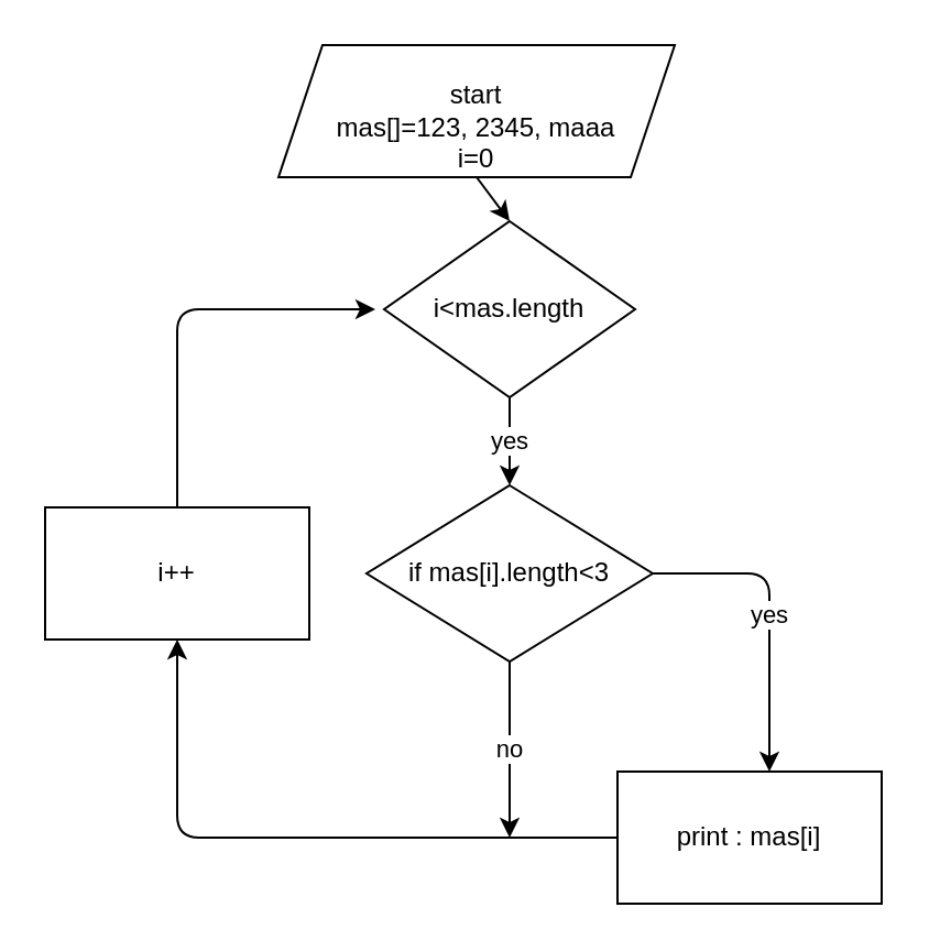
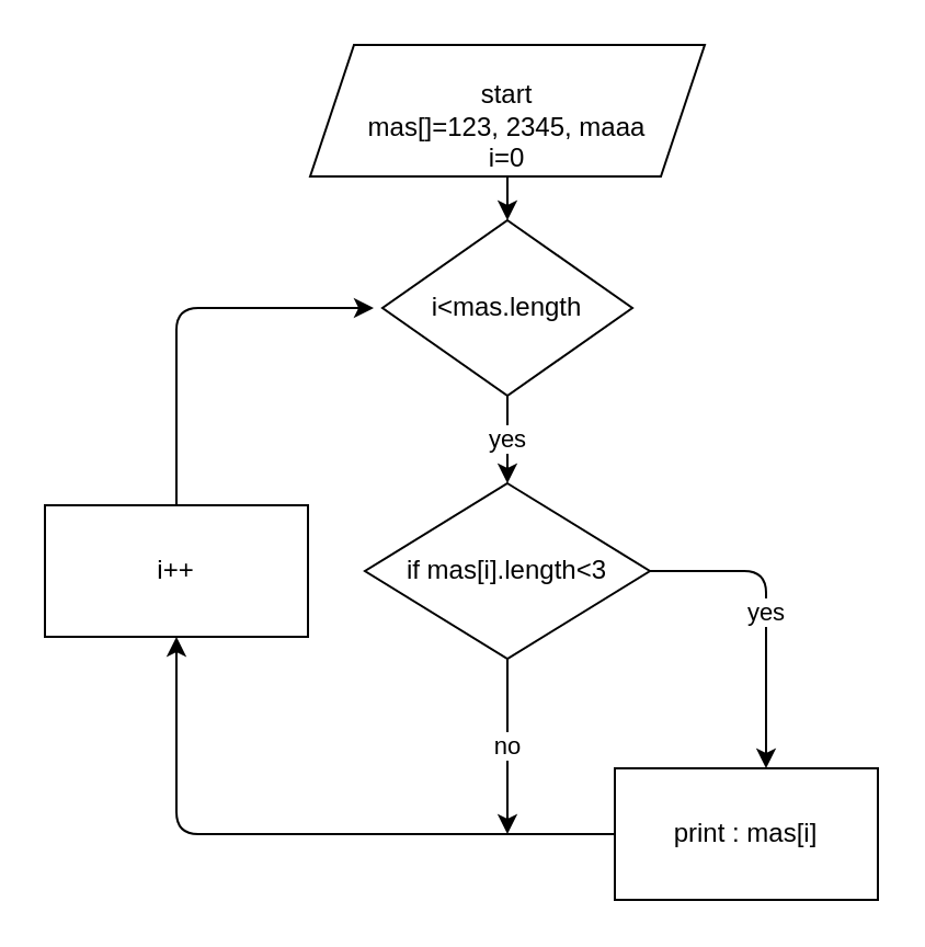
  <mxCell id="0" />
  <mxCell id="1" parent="0" />
  <mxCell id="2" style="edgeStyle=none;html=1;exitX=0.5;exitY=1;exitDx=0;exitDy=0;entryX=0.5;entryY=0;entryDx=0;entryDy=0;" edge="1" parent="1" source="3" target="8"><mxGeometry relative="1" as="geometry" /></mxCell>
- <mxCell id="3" value="&lt;br&gt;start&lt;br&gt;mas[]=123, 2345, maaa&lt;br&gt;i=0" style="shape=parallelogram;perimeter=parallelogramPerimeter;whiteSpace=wrap;html=1;fixedSize=1;" vertex="1" parent="1"><mxGeometry x="126" y="20" width="180" height="60" as="geometry" /></mxCell>
+ <mxCell id="3" value="&lt;br&gt;start&lt;br&gt;mas[]=123, 2345, maaa&lt;br&gt;i=0" style="shape=parallelogram;perimeter=parallelogramPerimeter;whiteSpace=wrap;html=1;fixedSize=1;" vertex="1" parent="1"><mxGeometry x="141" width="180" height="60" as="geometry" y="20" /></mxCell>
  <mxCell id="4" value="yes" style="edgeStyle=none;html=1;entryX=0.575;entryY=0;entryDx=0;entryDy=0;entryPerimeter=0;" edge="1" parent="1" source="6" target="12"><mxGeometry relative="1" as="geometry"><Array as="points"><mxPoint x="349" y="260" /></Array></mxGeometry></mxCell>
  <mxCell id="5" value="no" style="edgeStyle=none;html=1;" edge="1" parent="1" source="6"><mxGeometry relative="1" as="geometry"><mxPoint x="231" y="380" as="targetPoint" /></mxGeometry></mxCell>
  <mxCell id="6" value="if mas[i].length&amp;lt;3" style="rhombus;whiteSpace=wrap;html=1;" vertex="1" parent="1"><mxGeometry x="166" y="220" width="130" height="80" as="geometry" /></mxCell>
  <mxCell id="7" value="yes" style="edgeStyle=none;html=1;entryX=0.5;entryY=0;entryDx=0;entryDy=0;" edge="1" parent="1" source="8" target="6"><mxGeometry relative="1" as="geometry" /></mxCell>
  <mxCell id="8" value="i&amp;lt;mas.length" style="rhombus;whiteSpace=wrap;html=1;" vertex="1" parent="1"><mxGeometry x="174" y="100" width="114" height="80" as="geometry" /></mxCell>
  <mxCell id="9" style="edgeStyle=none;html=1;" edge="1" parent="1" source="10"><mxGeometry relative="1" as="geometry"><mxPoint x="170" y="140" as="targetPoint" /><Array as="points"><mxPoint x="80" y="140" /></Array></mxGeometry></mxCell>
  <mxCell id="10" value="i++" style="rounded=0;whiteSpace=wrap;html=1;" vertex="1" parent="1"><mxGeometry x="20" y="230" width="120" height="60" as="geometry" /></mxCell>
  <mxCell id="11" style="edgeStyle=none;html=1;entryX=0.5;entryY=1;entryDx=0;entryDy=0;" edge="1" parent="1" source="12" target="10"><mxGeometry relative="1" as="geometry"><Array as="points"><mxPoint x="80" y="380" /></Array></mxGeometry></mxCell>
  <mxCell id="12" value="print : mas[i]" style="rounded=0;whiteSpace=wrap;html=1;" vertex="1" parent="1"><mxGeometry x="280" y="350" width="120" height="60" as="geometry" /></mxCell>
